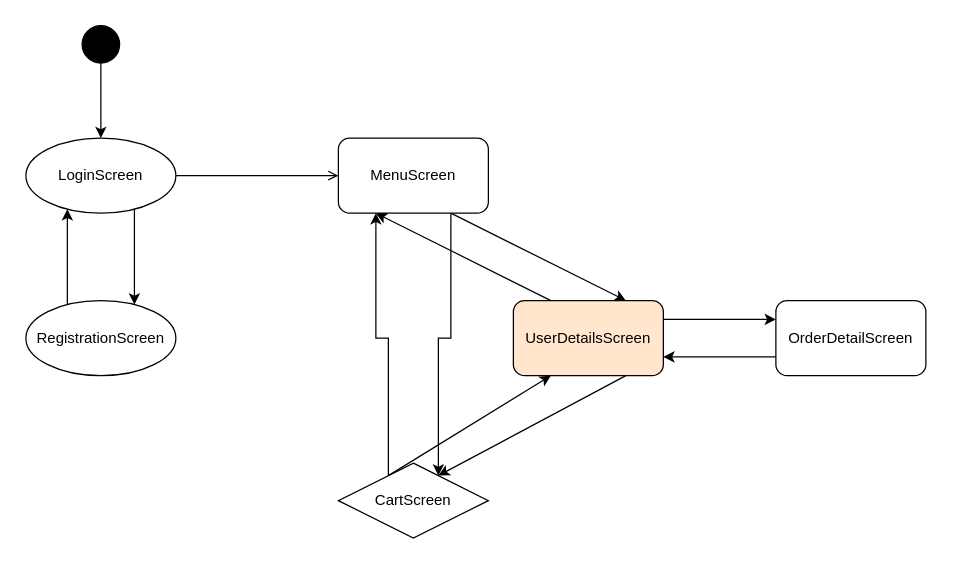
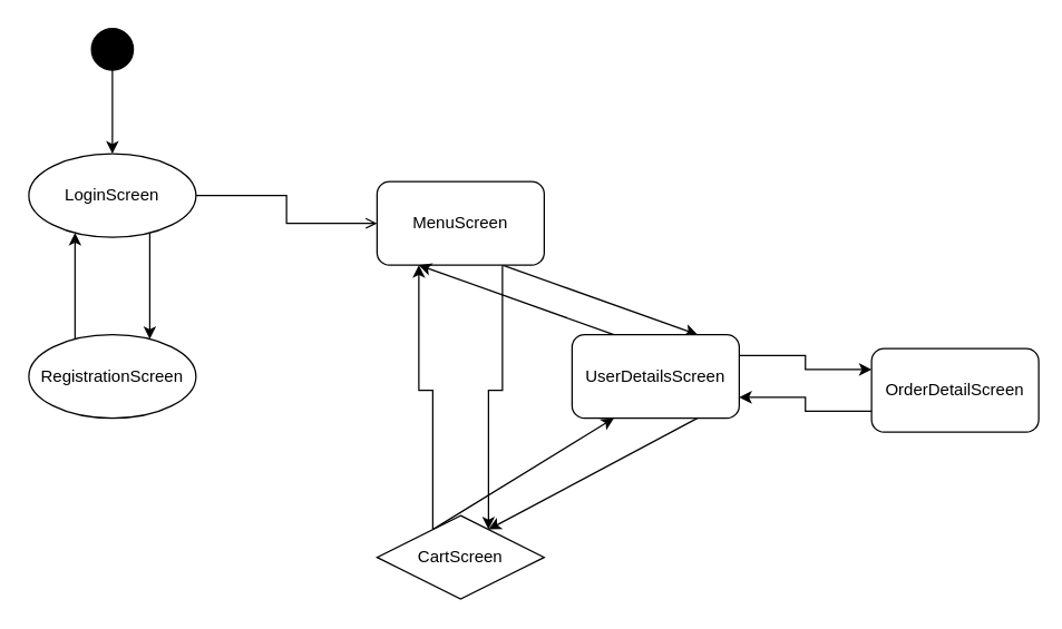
  <mxCell id="0" />
  <mxCell id="1" parent="0" />
  <mxCell id="2" style="edgeStyle=orthogonalEdgeStyle;rounded=0;orthogonalLoop=1;jettySize=auto;html=1;exitX=0.25;exitY=0;exitDx=0;exitDy=0;entryX=0.25;entryY=1;entryDx=0;entryDy=0;" edge="1" parent="1" source="3" target="6"><mxGeometry relative="1" as="geometry" /></mxCell>
  <mxCell id="3" value="RegistrationScreen" style="ellipse;whiteSpace=wrap;html=1;" vertex="1" parent="1"><mxGeometry x="20" y="240" width="120" height="60" as="geometry" /></mxCell>
  <mxCell id="4" style="edgeStyle=orthogonalEdgeStyle;rounded=0;orthogonalLoop=1;jettySize=auto;html=1;exitX=0.75;exitY=1;exitDx=0;exitDy=0;entryX=0.75;entryY=0;entryDx=0;entryDy=0;" edge="1" parent="1" source="6" target="3"><mxGeometry relative="1" as="geometry" /></mxCell>
  <mxCell id="5" style="edgeStyle=orthogonalEdgeStyle;rounded=0;orthogonalLoop=1;jettySize=auto;html=1;exitX=1;exitY=0.5;exitDx=0;exitDy=0;entryX=0;entryY=0.5;entryDx=0;entryDy=0;endArrow=open;" edge="1" parent="1" source="6" target="9"><mxGeometry relative="1" as="geometry" /></mxCell>
  <mxCell id="6" value="LoginScreen" style="ellipse;whiteSpace=wrap;html=1;" vertex="1" parent="1"><mxGeometry x="20" y="110" width="120" height="60" as="geometry" /></mxCell>
  <mxCell id="7" style="rounded=0;orthogonalLoop=1;jettySize=auto;html=1;exitX=0.75;exitY=1;exitDx=0;exitDy=0;entryX=0.75;entryY=0;entryDx=0;entryDy=0;" edge="1" parent="1" source="9" target="13"><mxGeometry relative="1" as="geometry" /></mxCell>
  <mxCell id="8" style="edgeStyle=orthogonalEdgeStyle;rounded=0;orthogonalLoop=1;jettySize=auto;html=1;exitX=0.75;exitY=1;exitDx=0;exitDy=0;entryX=0.75;entryY=0;entryDx=0;entryDy=0;" edge="1" parent="1" source="9" target="16"><mxGeometry relative="1" as="geometry" /></mxCell>
- <mxCell id="9" value="MenuScreen" style="rounded=1;whiteSpace=wrap;html=1;" vertex="1" parent="1"><mxGeometry x="270" y="110" width="120" height="60" as="geometry" /></mxCell>
+ <mxCell id="9" value="MenuScreen" style="rounded=1;whiteSpace=wrap;html=1;" vertex="1" parent="1"><mxGeometry x="270" y="130" width="120" height="60" as="geometry" /></mxCell>
  <mxCell id="10" style="rounded=0;orthogonalLoop=1;jettySize=auto;html=1;exitX=0.25;exitY=0;exitDx=0;exitDy=0;entryX=0.25;entryY=1;entryDx=0;entryDy=0;" edge="1" parent="1" source="13" target="9"><mxGeometry relative="1" as="geometry" /></mxCell>
  <mxCell id="11" style="rounded=0;orthogonalLoop=1;jettySize=auto;html=1;exitX=0.75;exitY=1;exitDx=0;exitDy=0;entryX=0.75;entryY=0;entryDx=0;entryDy=0;" edge="1" parent="1" source="13" target="16"><mxGeometry relative="1" as="geometry" /></mxCell>
  <mxCell id="12" style="edgeStyle=orthogonalEdgeStyle;rounded=0;orthogonalLoop=1;jettySize=auto;html=1;exitX=1;exitY=0.25;exitDx=0;exitDy=0;entryX=0;entryY=0.25;entryDx=0;entryDy=0;" edge="1" parent="1" source="13" target="18"><mxGeometry relative="1" as="geometry" /></mxCell>
- <mxCell id="13" value="UserDetailsScreen" style="rounded=1;whiteSpace=wrap;html=1;fillColor=#ffe6cc;" vertex="1" parent="1"><mxGeometry x="410" y="240" width="120" height="60" as="geometry" /></mxCell>
+ <mxCell id="13" value="UserDetailsScreen" style="rounded=1;whiteSpace=wrap;html=1;" vertex="1" parent="1"><mxGeometry x="410" y="240" width="120" height="60" as="geometry" /></mxCell>
  <mxCell id="14" style="edgeStyle=orthogonalEdgeStyle;rounded=0;orthogonalLoop=1;jettySize=auto;html=1;exitX=0.25;exitY=0;exitDx=0;exitDy=0;entryX=0.25;entryY=1;entryDx=0;entryDy=0;" edge="1" parent="1" source="16" target="9"><mxGeometry relative="1" as="geometry" /></mxCell>
  <mxCell id="15" style="rounded=0;orthogonalLoop=1;jettySize=auto;html=1;exitX=0.25;exitY=0;exitDx=0;exitDy=0;entryX=0.25;entryY=1;entryDx=0;entryDy=0;" edge="1" parent="1" source="16" target="13"><mxGeometry relative="1" as="geometry" /></mxCell>
  <mxCell id="16" value="CartScreen" style="rhombus;whiteSpace=wrap;html=1;" vertex="1" parent="1"><mxGeometry x="270" y="370" width="120" height="60" as="geometry" /></mxCell>
  <mxCell id="17" style="edgeStyle=orthogonalEdgeStyle;rounded=0;orthogonalLoop=1;jettySize=auto;html=1;exitX=0;exitY=0.75;exitDx=0;exitDy=0;entryX=1;entryY=0.75;entryDx=0;entryDy=0;" edge="1" parent="1" source="18" target="13"><mxGeometry relative="1" as="geometry" /></mxCell>
- <mxCell id="18" value="OrderDetailScreen" style="rounded=1;whiteSpace=wrap;html=1;" vertex="1" parent="1"><mxGeometry x="620" y="240" width="120" height="60" as="geometry" /></mxCell>
+ <mxCell id="18" value="OrderDetailScreen" style="rounded=1;whiteSpace=wrap;html=1;" vertex="1" parent="1"><mxGeometry x="625" y="250" width="120" height="60" as="geometry" /></mxCell>
  <mxCell id="19" style="edgeStyle=orthogonalEdgeStyle;rounded=0;orthogonalLoop=1;jettySize=auto;html=1;exitX=0.5;exitY=1;exitDx=0;exitDy=0;" edge="1" parent="1" source="20" target="6"><mxGeometry relative="1" as="geometry" /></mxCell>
  <mxCell id="20" value="" style="ellipse;whiteSpace=wrap;html=1;aspect=fixed;fillColor=#000000;" vertex="1" parent="1"><mxGeometry x="65" y="20" width="30" height="30" as="geometry" /></mxCell>
